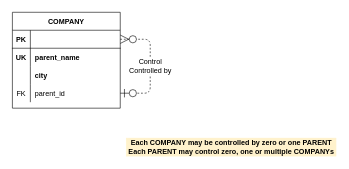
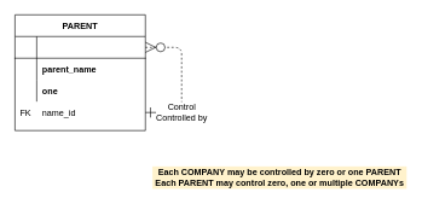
  <mxCell id="0" />
  <mxCell id="1" parent="0" />
- <mxCell id="2" value="COMPANY" style="shape=table;startSize=30;container=1;collapsible=1;childLayout=tableLayout;fixedRows=1;rowLines=0;fontStyle=1;align=center;resizeLast=1;" vertex="1" parent="1"><mxGeometry x="20" y="20" width="180" height="160" as="geometry" /></mxCell>
+ <mxCell id="2" value="PARENT" style="shape=table;startSize=30;container=1;collapsible=1;childLayout=tableLayout;fixedRows=1;rowLines=0;fontStyle=1;align=center;resizeLast=1;" vertex="1" parent="1"><mxGeometry x="20" y="20" width="180" height="160" as="geometry" /></mxCell>
  <mxCell id="3" value="" style="shape=partialRectangle;collapsible=0;dropTarget=0;pointerEvents=0;fillColor=none;top=0;left=0;bottom=1;right=0;points=[[0,0.5],[1,0.5]];portConstraint=eastwest;" vertex="1" parent="2"><mxGeometry y="30" width="180" height="30" as="geometry" /></mxCell>
- <mxCell id="4" value="PK" style="shape=partialRectangle;connectable=0;fillColor=none;top=0;left=0;bottom=0;right=0;fontStyle=1;overflow=hidden;" vertex="1" parent="3"><mxGeometry width="30" height="30" as="geometry"><mxRectangle width="30" height="30" as="alternateBounds" /></mxGeometry></mxCell>
  <mxCell id="5" value="" style="shape=partialRectangle;collapsible=0;dropTarget=0;pointerEvents=0;fillColor=none;top=0;left=0;bottom=0;right=0;points=[[0,0.5],[1,0.5]];portConstraint=eastwest;" vertex="1" parent="2"><mxGeometry y="60" width="180" height="30" as="geometry" /></mxCell>
- <mxCell id="6" value="UK" style="shape=partialRectangle;connectable=0;fillColor=none;top=0;left=0;bottom=0;right=0;editable=1;overflow=hidden;fontStyle=1" vertex="1" parent="5"><mxGeometry width="30" height="30" as="geometry"><mxRectangle width="30" height="30" as="alternateBounds" /></mxGeometry></mxCell>
  <mxCell id="7" value="parent_name" style="shape=partialRectangle;connectable=0;fillColor=none;top=0;left=0;bottom=0;right=0;align=left;spacingLeft=6;overflow=hidden;fontStyle=1" vertex="1" parent="5"><mxGeometry x="30" width="150" height="30" as="geometry"><mxRectangle width="150" height="30" as="alternateBounds" /></mxGeometry></mxCell>
  <mxCell id="8" value="" style="shape=partialRectangle;collapsible=0;dropTarget=0;pointerEvents=0;fillColor=none;top=0;left=0;bottom=0;right=0;points=[[0,0.5],[1,0.5]];portConstraint=eastwest;" vertex="1" parent="2"><mxGeometry y="90" width="180" height="30" as="geometry" /></mxCell>
  <mxCell id="9" value="" style="shape=partialRectangle;connectable=0;fillColor=none;top=0;left=0;bottom=0;right=0;editable=1;overflow=hidden;" vertex="1" parent="8"><mxGeometry width="30" height="30" as="geometry"><mxRectangle width="30" height="30" as="alternateBounds" /></mxGeometry></mxCell>
- <mxCell id="10" value="city" style="shape=partialRectangle;connectable=0;fillColor=none;top=0;left=0;bottom=0;right=0;align=left;spacingLeft=6;overflow=hidden;fontStyle=1" vertex="1" parent="8"><mxGeometry x="30" width="150" height="30" as="geometry"><mxRectangle width="150" height="30" as="alternateBounds" /></mxGeometry></mxCell>
+ <mxCell id="10" value="one" style="shape=partialRectangle;connectable=0;fillColor=none;top=0;left=0;bottom=0;right=0;align=left;spacingLeft=6;overflow=hidden;fontStyle=1" vertex="1" parent="8"><mxGeometry x="30" width="150" height="30" as="geometry"><mxRectangle width="150" height="30" as="alternateBounds" /></mxGeometry></mxCell>
  <mxCell id="11" value="" style="shape=partialRectangle;collapsible=0;dropTarget=0;pointerEvents=0;fillColor=none;top=0;left=0;bottom=0;right=0;points=[[0,0.5],[1,0.5]];portConstraint=eastwest;" vertex="1" parent="2"><mxGeometry y="120" width="180" height="30" as="geometry" /></mxCell>
  <mxCell id="12" value="FK" style="shape=partialRectangle;connectable=0;fillColor=none;top=0;left=0;bottom=0;right=0;editable=1;overflow=hidden;" vertex="1" parent="11"><mxGeometry width="30" height="30" as="geometry"><mxRectangle width="30" height="30" as="alternateBounds" /></mxGeometry></mxCell>
- <mxCell id="13" value="parent_id" style="shape=partialRectangle;connectable=0;fillColor=none;top=0;left=0;bottom=0;right=0;align=left;spacingLeft=6;overflow=hidden;" vertex="1" parent="11"><mxGeometry x="30" width="150" height="30" as="geometry"><mxRectangle width="150" height="30" as="alternateBounds" /></mxGeometry></mxCell>
+ <mxCell id="13" value="name_id" style="shape=partialRectangle;connectable=0;fillColor=none;top=0;left=0;bottom=0;right=0;align=left;spacingLeft=6;overflow=hidden;" vertex="1" parent="11"><mxGeometry x="30" width="150" height="30" as="geometry"><mxRectangle width="150" height="30" as="alternateBounds" /></mxGeometry></mxCell>
  <mxCell id="14" value="" style="endArrow=ERzeroToOne;dashed=1;html=1;exitX=1;exitY=0.5;exitDx=0;exitDy=0;entryX=1;entryY=0.5;entryDx=0;entryDy=0;edgeStyle=orthogonalEdgeStyle;startArrow=ERzeroToMany;startFill=1;endSize=12;startSize=12;endFill=0;" edge="1" parent="2" source="3" target="11"><mxGeometry width="50" height="50" relative="1" as="geometry"><mxPoint x="260" y="60" as="sourcePoint" /><mxPoint x="310" y="10" as="targetPoint" /><Array as="points"><mxPoint x="230" y="45" /><mxPoint x="230" y="135" /></Array></mxGeometry></mxCell>
- <mxCell id="15" value="Control&lt;br&gt;Controlled by" style="text;html=1;resizable=0;autosize=1;align=center;verticalAlign=middle;points=[];fillColor=none;strokeColor=none;rounded=0;labelBackgroundColor=default;" vertex="1" parent="1"><mxGeometry x="210" y="95" width="80" height="30" as="geometry" /></mxCell>
+ <mxCell id="15" value="Control&lt;br&gt;Controlled by" style="text;html=1;resizable=0;autosize=1;align=center;verticalAlign=middle;points=[];fillColor=none;strokeColor=none;rounded=0;labelBackgroundColor=default;" vertex="1" parent="1"><mxGeometry x="210" y="140" width="80" height="30" as="geometry" /></mxCell>
  <mxCell id="16" value="&lt;b&gt;Each COMPANY may be controlled by zero or one PARENT&lt;br&gt;Each PARENT may control zero, one or multiple COMPANYs&lt;br&gt;&lt;/b&gt;" style="text;html=1;resizable=0;autosize=1;align=center;verticalAlign=middle;points=[];fillColor=#fff2cc;strokeColor=#FFF2CC;rounded=0;labelBackgroundColor=#FFF2CC;" vertex="1" parent="1"><mxGeometry x="210" y="230" width="350" height="30" as="geometry" /></mxCell>
